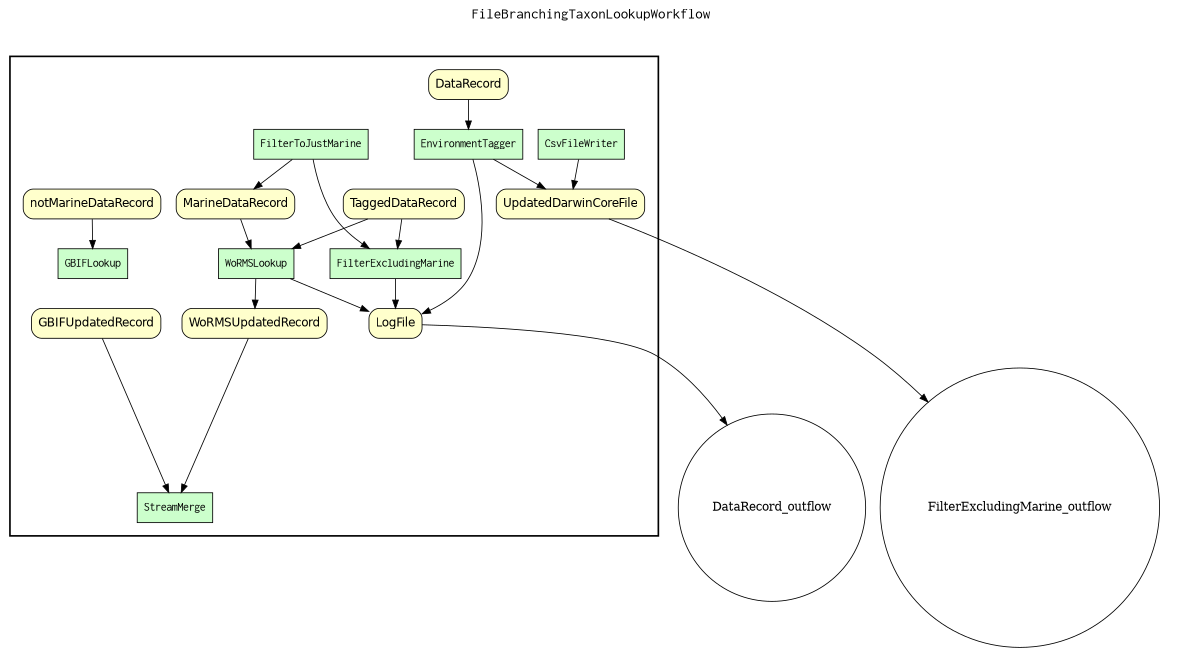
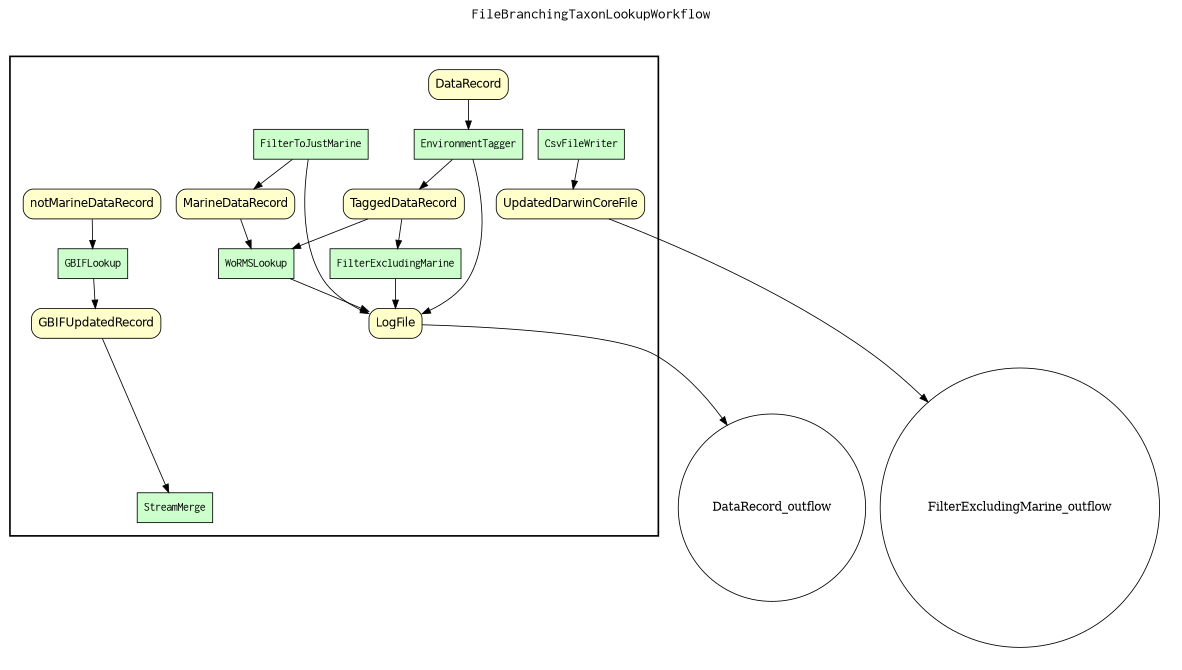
  digraph {
    fontname=Courier
    fontsize=18
    label=FileBranchingTaxonLookupWorkflow
    labelloc=t
    rankdir=TB
    node [fillcolor="#FFFFCC" fontname=Helvetica peripheries=1 shape=box style="rounded,filled"]
    FilterExcludingMarine [fillcolor="#CCFFCC" fontname=Courier style=filled]
    FilterToJustMarine [fillcolor="#CCFFCC" fontname=Courier style=filled]
    StreamMerge [fillcolor="#CCFFCC" fontname=Courier style=filled]
    CsvFileWriter [fillcolor="#CCFFCC" fontname=Courier style=filled]
    GBIFLookup [fillcolor="#CCFFCC" fontname=Courier style=filled]
    WoRMSLookup [fillcolor="#CCFFCC" fontname=Courier style=filled]
    EnvironmentTagger [fillcolor="#CCFFCC" fontname=Courier style=filled]
    DataRecord
    LogFile
    TaggedDataRecord
    MarineDataRecord
    notMarineDataRecord
-   WoRMSUpdatedRecord
    GBIFUpdatedRecord
    UpdatedDarwinCoreFile
    n16 [fillcolor="#FFFFFF" label=DataRecord_outflow shape=circle width=0.2 fontname="" style=""]
    n17 [fillcolor="#FFFFFF" label=FilterExcludingMarine_outflow shape=circle width=0.2 fontname="" style=""]
    subgraph cluster_1 {
      color=black
      label=""
      penwidth=2
      subgraph cluster_2 {
        color=white
        label=""
        penwidth=2
        FilterExcludingMarine
        FilterToJustMarine
        StreamMerge
        CsvFileWriter
        GBIFLookup
        WoRMSLookup
        EnvironmentTagger
        DataRecord
        LogFile
        TaggedDataRecord
        MarineDataRecord
        notMarineDataRecord
-       WoRMSUpdatedRecord
        GBIFUpdatedRecord
        UpdatedDarwinCoreFile
      }
    }
    subgraph cluster_3 {
      color=white
      label=""
      penwidth=2
      subgraph cluster_4 {
        color=white
        label=""
        penwidth=2
      }
    }
    subgraph cluster_5 {
      color=white
      label=""
      penwidth=2
      subgraph cluster_6 {
        color=white
        label=""
        penwidth=2
        n16
        n17
      }
    }
    FilterExcludingMarine -> LogFile
-   FilterToJustMarine -> FilterExcludingMarine
+   FilterToJustMarine -> LogFile
    FilterToJustMarine -> MarineDataRecord
    CsvFileWriter -> UpdatedDarwinCoreFile
+   GBIFLookup -> GBIFUpdatedRecord
    WoRMSLookup -> LogFile
-   WoRMSLookup -> WoRMSUpdatedRecord
    EnvironmentTagger -> LogFile
-   EnvironmentTagger -> UpdatedDarwinCoreFile
+   EnvironmentTagger -> TaggedDataRecord
    DataRecord -> EnvironmentTagger
    LogFile -> n16
    TaggedDataRecord -> FilterExcludingMarine
    TaggedDataRecord -> WoRMSLookup
    MarineDataRecord -> WoRMSLookup
    notMarineDataRecord -> GBIFLookup
-   WoRMSUpdatedRecord -> StreamMerge
    GBIFUpdatedRecord -> StreamMerge
    UpdatedDarwinCoreFile -> n17
  }
